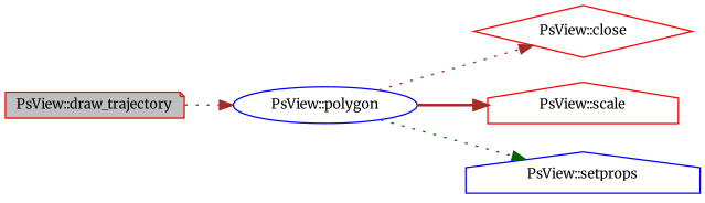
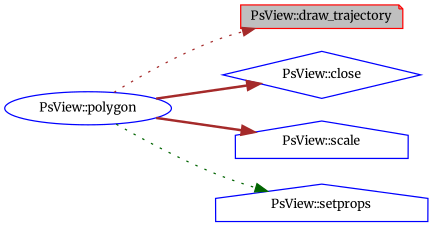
  digraph {
    fontname=Merriweather
    rankdir=LR
    node [color=blue fillcolor=white fontname=Merriweather fontsize=10 shape=house style=filled]
    edge [color=brown fontname=Merriweather fontsize=10 labelfontname=Helvetica labelfontsize=10 style=dotted]
    n1 [color=red fillcolor=grey75 fontcolor=black height=0.2 label="PsView::draw_trajectory" shape=note width=0.4]
    n2 [height=0.2 label="PsView::polygon" shape=ellipse width=0.4]
-   n3 [color=red height=0.2 label="PsView::close" shape=diamond width=0.4]
-   n4 [color=red height=0.2 label="PsView::scale" width=0.4]
+   n3 [height=0.2 label="PsView::close" shape=diamond width=0.4]
+   n4 [height=0.2 label="PsView::scale" width=0.4]
    n5 [height=0.2 label="PsView::setprops" width=0.4]
-   n1 -> n2
-   n2 -> n3
+   n2 -> n1
+   n2 -> n3 [style=bold]
    n2 -> n4 [style=bold]
    n2 -> n5 [color=darkgreen]
  }
